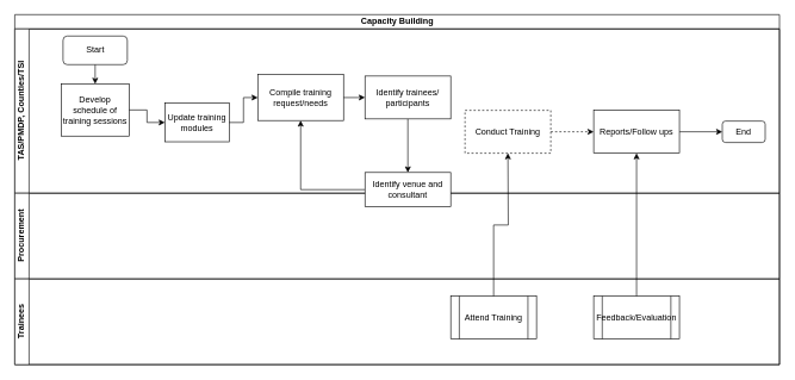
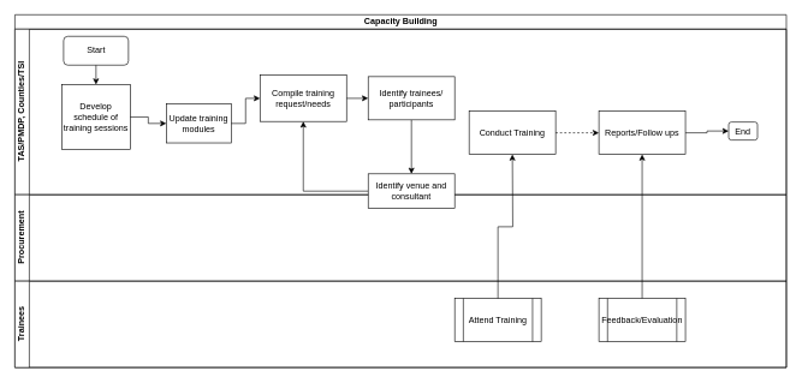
  <mxCell id="0" />
  <mxCell id="1" parent="0" />
  <mxCell id="2" value="Capacity Building" style="swimlane;html=1;childLayout=stackLayout;resizeParent=1;resizeParentMax=0;horizontal=1;startSize=20;horizontalStack=0;" vertex="1" parent="1"><mxGeometry x="20" y="20" width="1070" height="490" as="geometry" /></mxCell>
  <mxCell id="3" value="TAS/PMDP, Counties/TSI" style="swimlane;html=1;startSize=20;horizontal=0;" vertex="1" parent="2"><mxGeometry y="20" width="1070" height="230" as="geometry" /></mxCell>
  <mxCell id="4" value="Start" style="rounded=1;whiteSpace=wrap;html=1;" vertex="1" parent="3"><mxGeometry x="67.5" y="10" width="90" height="40" as="geometry" /></mxCell>
  <mxCell id="5" value="Compile training request/needs" style="whiteSpace=wrap;html=1;rounded=0;" vertex="1" parent="3"><mxGeometry x="340" y="63.75" width="120" height="64.5" as="geometry" /></mxCell>
  <mxCell id="6" value="Update training modules" style="whiteSpace=wrap;html=1;rounded=0;" vertex="1" parent="3"><mxGeometry x="210" y="104" width="90" height="54" as="geometry" /></mxCell>
- <mxCell id="7" value="Develop schedule of training sessions" style="rounded=0;whiteSpace=wrap;html=1;" vertex="1" parent="3"><mxGeometry x="65" y="77" width="95" height="73" as="geometry" /></mxCell>
+ <mxCell id="7" value="Develop schedule of training sessions" style="rounded=0;whiteSpace=wrap;html=1;" vertex="1" parent="3"><mxGeometry x="65" y="77" width="95" height="90" as="geometry" /></mxCell>
  <mxCell id="8" value="" style="endArrow=classic;html=1;exitX=0.5;exitY=1;exitDx=0;exitDy=0;entryX=0.5;entryY=0;entryDx=0;entryDy=0;" edge="1" parent="3" source="4" target="7"><mxGeometry width="50" height="50" relative="1" as="geometry"><mxPoint x="410" y="200" as="sourcePoint" /><mxPoint x="460" y="150" as="targetPoint" /></mxGeometry></mxCell>
  <mxCell id="9" value="" style="edgeStyle=orthogonalEdgeStyle;rounded=0;orthogonalLoop=1;jettySize=auto;html=1;" edge="1" parent="3" source="7" target="6"><mxGeometry relative="1" as="geometry" /></mxCell>
  <mxCell id="10" value="" style="edgeStyle=orthogonalEdgeStyle;rounded=0;orthogonalLoop=1;jettySize=auto;html=1;" edge="1" parent="3" source="6" target="5"><mxGeometry relative="1" as="geometry" /></mxCell>
- <mxCell id="11" value="Conduct Training" style="whiteSpace=wrap;html=1;rounded=0;dashed=1;" vertex="1" parent="3"><mxGeometry x="630" y="114" width="120" height="60" as="geometry" /></mxCell>
- <mxCell id="12" value="End" style="rounded=1;whiteSpace=wrap;html=1;" vertex="1" parent="3"><mxGeometry x="990" y="129" width="60" height="30" as="geometry" /></mxCell>
+ <mxCell id="11" value="Conduct Training" style="whiteSpace=wrap;html=1;rounded=0;" vertex="1" parent="3"><mxGeometry x="630" y="114" width="120" height="60" as="geometry" /></mxCell>
+ <mxCell id="12" value="End" style="rounded=1;whiteSpace=wrap;html=1;" vertex="1" parent="3"><mxGeometry x="990" y="129" width="40" height="25" as="geometry" /></mxCell>
  <mxCell id="13" value="Procurement" style="swimlane;html=1;startSize=20;horizontal=0;" vertex="1" parent="2"><mxGeometry y="250" width="1070" height="120" as="geometry" /></mxCell>
  <mxCell id="14" value="Trainees" style="swimlane;html=1;startSize=20;horizontal=0;" vertex="1" parent="2"><mxGeometry y="370" width="1070" height="120" as="geometry" /></mxCell>
  <mxCell id="15" value="Attend Training" style="shape=process;whiteSpace=wrap;html=1;backgroundOutline=1;" vertex="1" parent="14"><mxGeometry x="610" y="24" width="120" height="60" as="geometry" /></mxCell>
  <mxCell id="16" value="Feedback/Evaluation" style="shape=process;whiteSpace=wrap;html=1;backgroundOutline=1;" vertex="1" parent="14"><mxGeometry x="810" y="24" width="120" height="60" as="geometry" /></mxCell>
  <mxCell id="17" value="" style="edgeStyle=orthogonalEdgeStyle;rounded=0;orthogonalLoop=1;jettySize=auto;html=1;" edge="1" parent="2" source="15"><mxGeometry relative="1" as="geometry"><mxPoint x="690" y="194" as="targetPoint" /></mxGeometry></mxCell>
  <mxCell id="18" value="" style="edgeStyle=orthogonalEdgeStyle;rounded=0;orthogonalLoop=1;jettySize=auto;html=1;" edge="1" parent="1" source="19" target="22"><mxGeometry relative="1" as="geometry" /></mxCell>
  <mxCell id="19" value="Identify trainees/ participants" style="whiteSpace=wrap;html=1;rounded=0;" vertex="1" parent="1"><mxGeometry x="510" y="106" width="120" height="60" as="geometry" /></mxCell>
  <mxCell id="20" value="" style="edgeStyle=orthogonalEdgeStyle;rounded=0;orthogonalLoop=1;jettySize=auto;html=1;" edge="1" parent="1" source="5" target="19"><mxGeometry relative="1" as="geometry" /></mxCell>
  <mxCell id="21" value="" style="edgeStyle=orthogonalEdgeStyle;rounded=0;orthogonalLoop=1;jettySize=auto;html=1;" edge="1" parent="1" source="22" target="5"><mxGeometry relative="1" as="geometry" /></mxCell>
  <mxCell id="22" value="Identify venue and consultant" style="whiteSpace=wrap;html=1;rounded=0;" vertex="1" parent="1"><mxGeometry x="510" y="241" width="120" height="48" as="geometry" /></mxCell>
  <mxCell id="23" value="" style="edgeStyle=orthogonalEdgeStyle;rounded=0;orthogonalLoop=1;jettySize=auto;html=1;" edge="1" parent="1" source="24" target="12"><mxGeometry relative="1" as="geometry"><mxPoint x="1030" y="184" as="targetPoint" /></mxGeometry></mxCell>
  <mxCell id="24" value="Reports/Follow ups" style="whiteSpace=wrap;html=1;rounded=0;" vertex="1" parent="1"><mxGeometry x="830" y="154" width="120" height="60" as="geometry" /></mxCell>
  <mxCell id="25" value="" style="edgeStyle=orthogonalEdgeStyle;rounded=0;orthogonalLoop=1;jettySize=auto;html=1;dashed=1;" edge="1" parent="1" source="11" target="24"><mxGeometry relative="1" as="geometry" /></mxCell>
  <mxCell id="26" value="" style="edgeStyle=orthogonalEdgeStyle;rounded=0;orthogonalLoop=1;jettySize=auto;html=1;entryX=0.5;entryY=1;entryDx=0;entryDy=0;" edge="1" parent="1" source="16" target="24"><mxGeometry relative="1" as="geometry"><mxPoint x="890" y="334" as="targetPoint" /></mxGeometry></mxCell>
